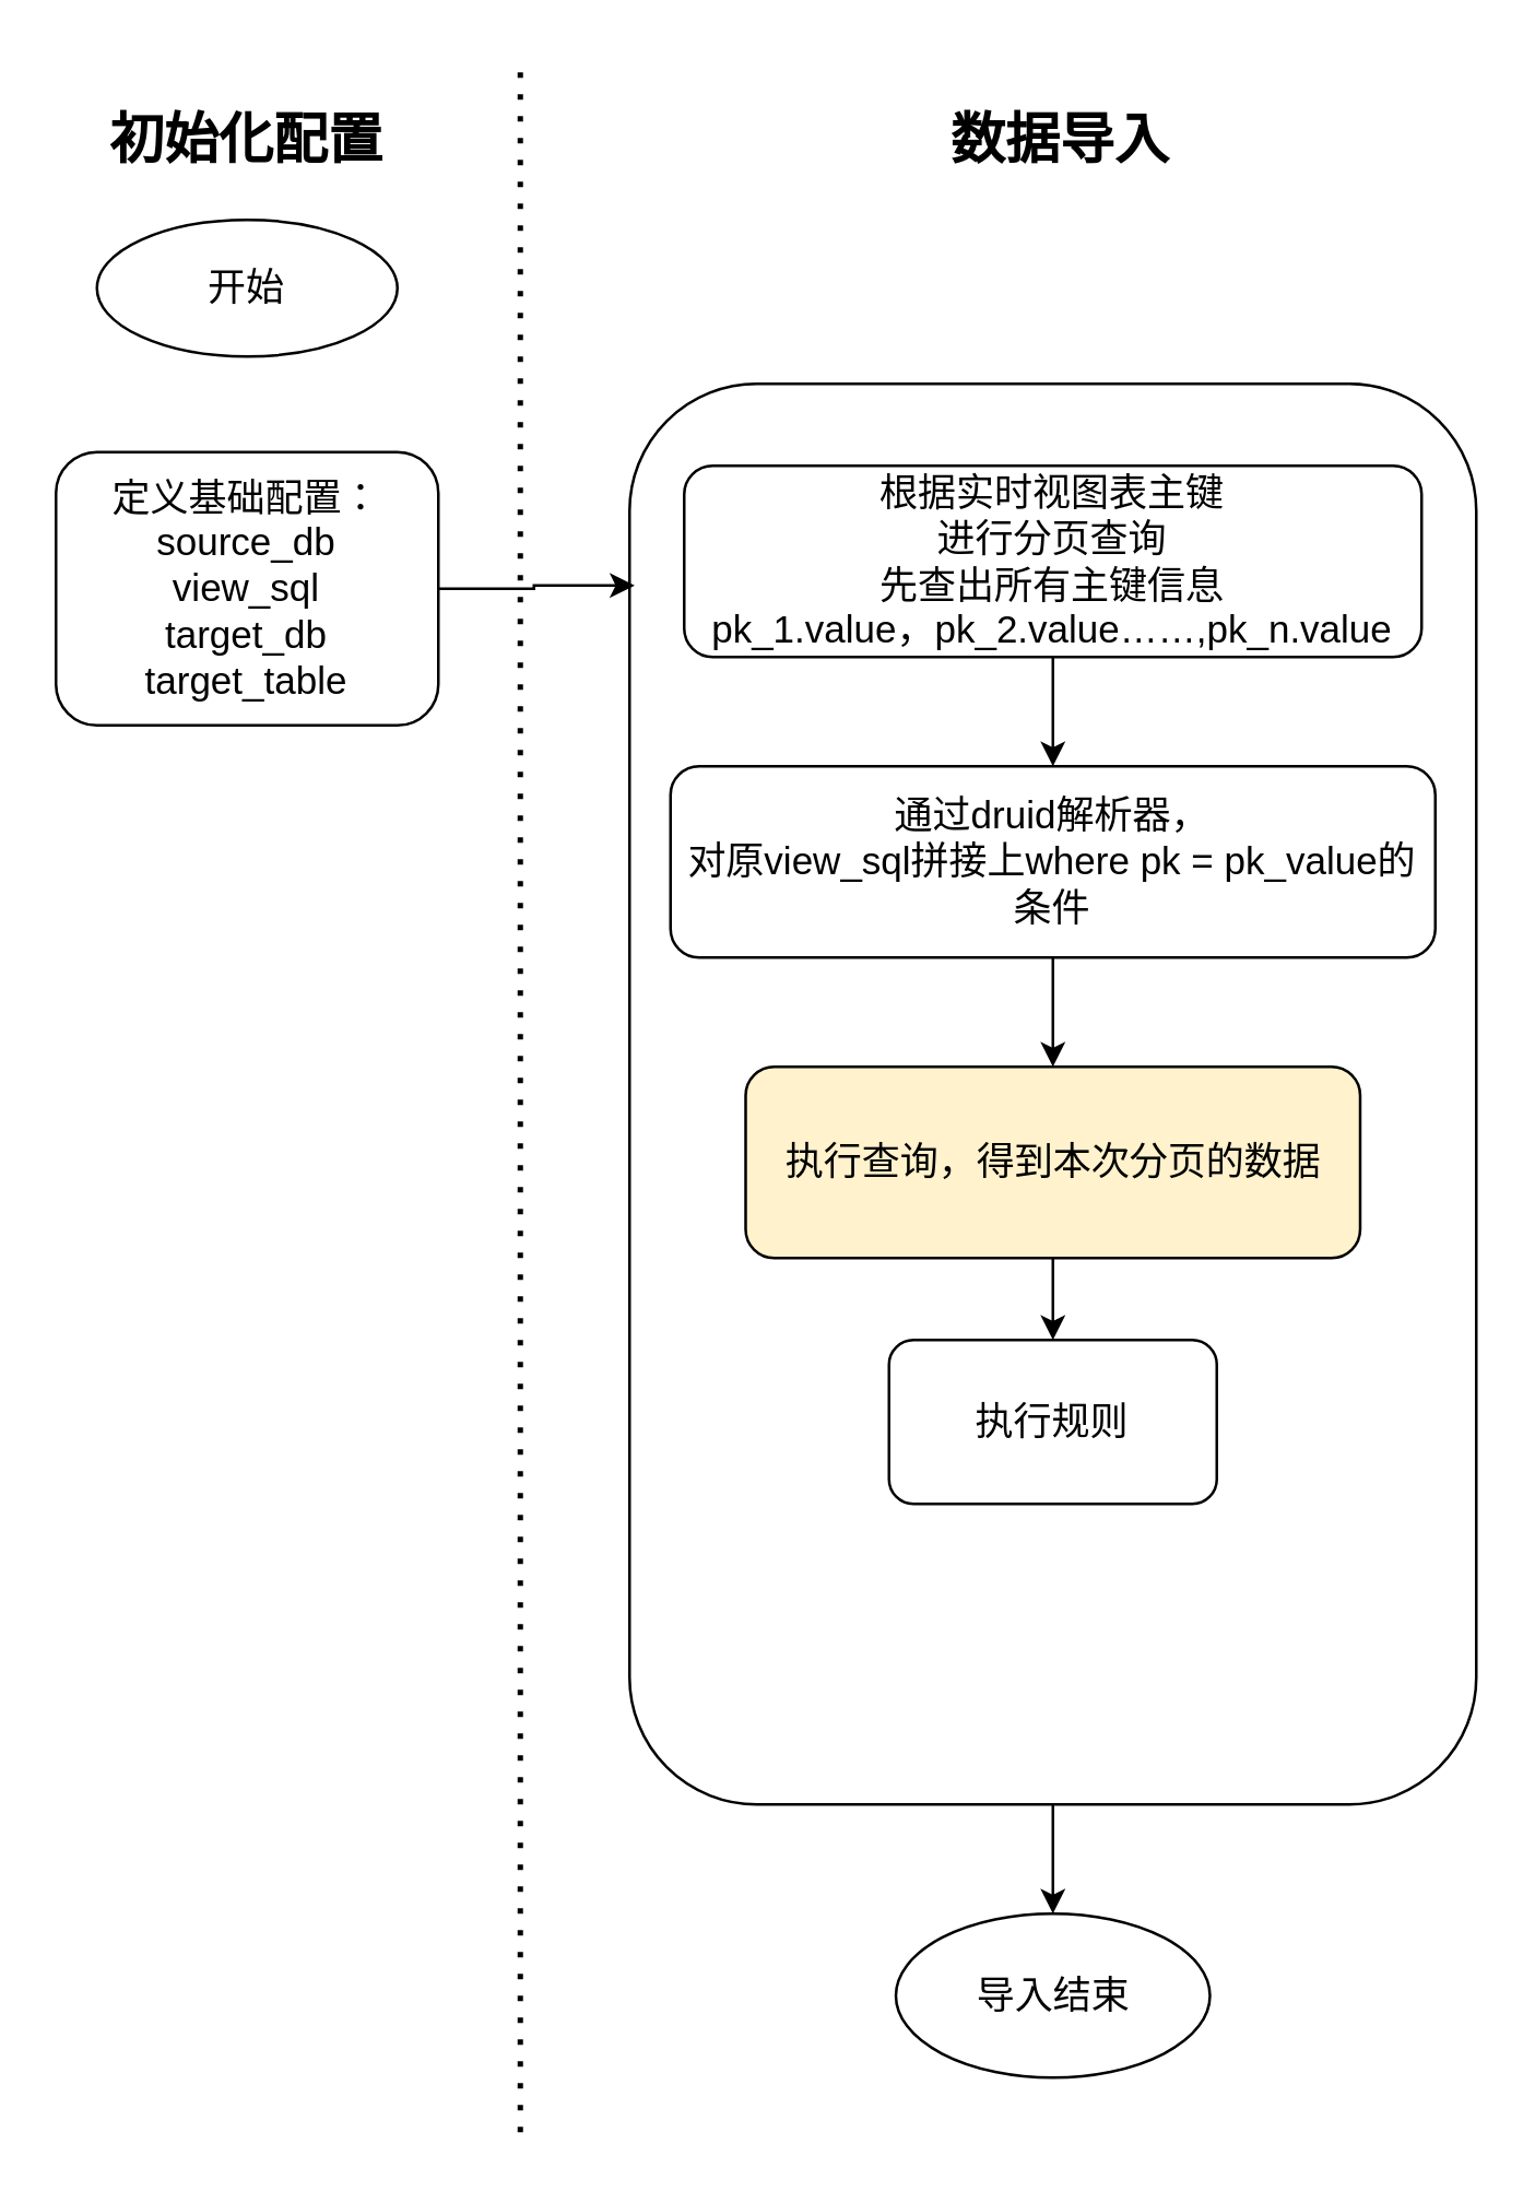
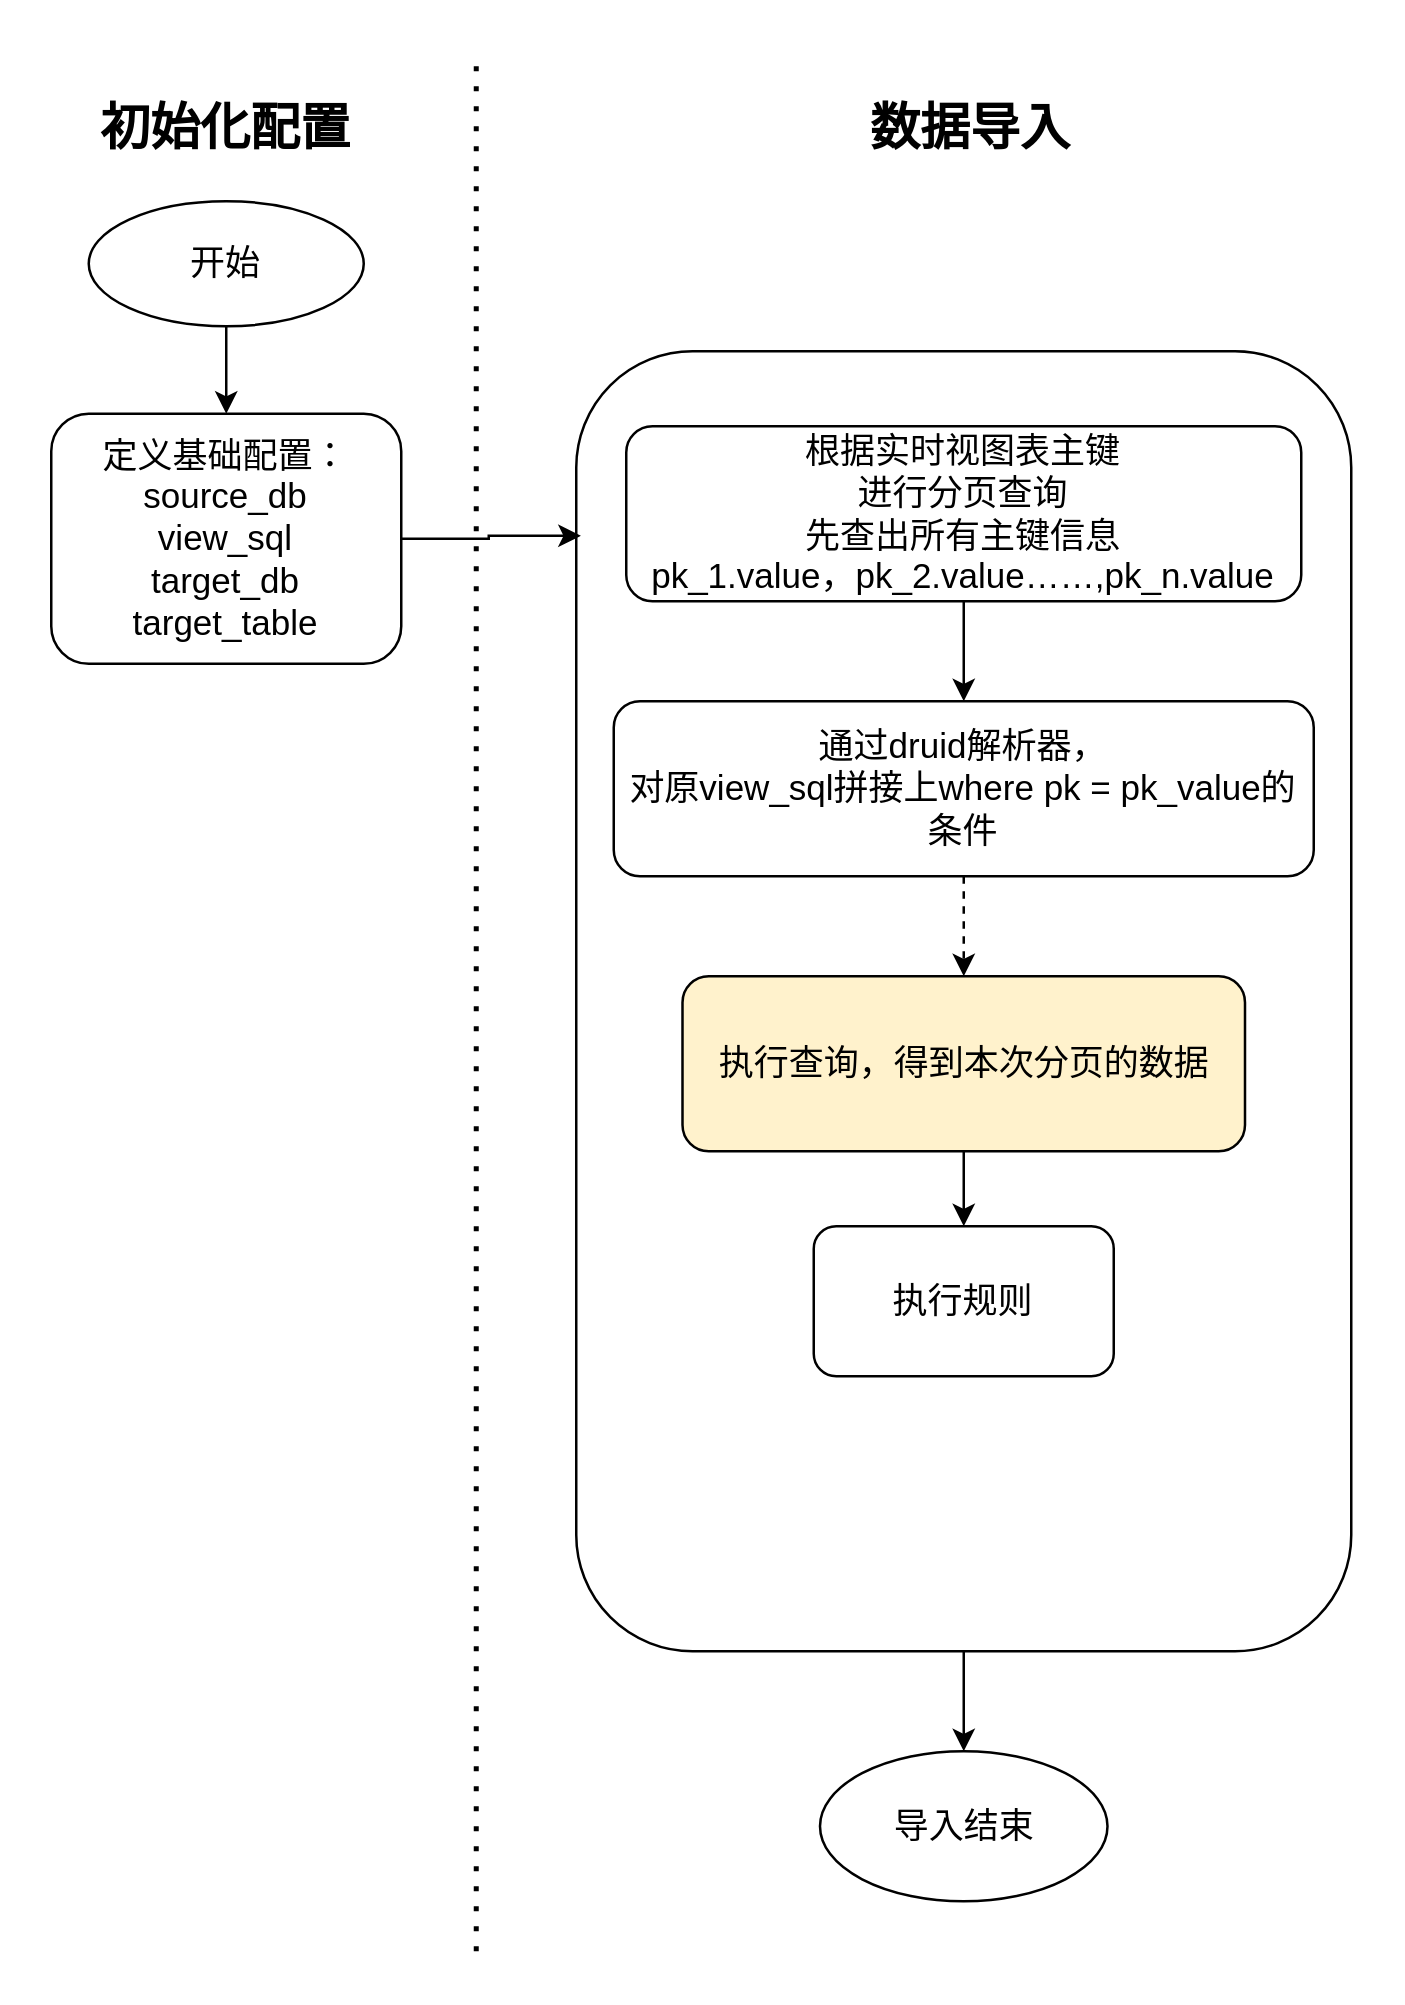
  <mxCell id="0" />
  <mxCell id="1" parent="0" />
  <mxCell id="2" style="edgeStyle=orthogonalEdgeStyle;rounded=0;orthogonalLoop=1;jettySize=auto;html=1;exitX=0.5;exitY=1;exitDx=0;exitDy=0;entryX=0.5;entryY=0;entryDx=0;entryDy=0;" edge="1" parent="1" source="3" target="18"><mxGeometry relative="1" as="geometry" /></mxCell>
  <mxCell id="3" value="" style="rounded=1;whiteSpace=wrap;html=1;" vertex="1" parent="1"><mxGeometry x="230" y="140" width="310" height="520" as="geometry" /></mxCell>
  <mxCell id="4" value="&lt;font style=&quot;font-size: 20px&quot;&gt;&lt;b&gt;初始化配置&lt;/b&gt;&lt;/font&gt;" style="text;html=1;strokeColor=none;fillColor=none;align=center;verticalAlign=middle;whiteSpace=wrap;rounded=0;" vertex="1" parent="1"><mxGeometry x="20" y="30" width="140" height="40" as="geometry" /></mxCell>
+ <mxCell id="5" style="edgeStyle=orthogonalEdgeStyle;rounded=0;orthogonalLoop=1;jettySize=auto;html=1;exitX=0.5;exitY=1;exitDx=0;exitDy=0;entryX=0.5;entryY=0;entryDx=0;entryDy=0;" edge="1" parent="1" source="6" target="8"><mxGeometry relative="1" as="geometry" /></mxCell>
  <mxCell id="6" value="&lt;font style=&quot;font-size: 14px&quot;&gt;开始&lt;/font&gt;" style="ellipse;whiteSpace=wrap;html=1;" vertex="1" parent="1"><mxGeometry x="35" y="80" width="110" height="50" as="geometry" /></mxCell>
  <mxCell id="7" style="edgeStyle=orthogonalEdgeStyle;rounded=0;orthogonalLoop=1;jettySize=auto;html=1;exitX=1;exitY=0.5;exitDx=0;exitDy=0;entryX=0.006;entryY=0.142;entryDx=0;entryDy=0;entryPerimeter=0;" edge="1" parent="1" source="8" target="3"><mxGeometry relative="1" as="geometry" /></mxCell>
  <mxCell id="8" value="&lt;span style=&quot;font-size: 14px&quot;&gt;定义基础配置：&lt;/span&gt;&lt;br style=&quot;font-size: 14px&quot;&gt;&lt;span style=&quot;font-size: 14px&quot;&gt;source_db&lt;/span&gt;&lt;br style=&quot;font-size: 14px&quot;&gt;&lt;span style=&quot;font-size: 14px&quot;&gt;view_sql&lt;/span&gt;&lt;br style=&quot;font-size: 14px&quot;&gt;&lt;span style=&quot;font-size: 14px&quot;&gt;target_db&lt;/span&gt;&lt;br style=&quot;font-size: 14px&quot;&gt;&lt;span style=&quot;font-size: 14px&quot;&gt;target_table&lt;/span&gt;" style="rounded=1;whiteSpace=wrap;html=1;" vertex="1" parent="1"><mxGeometry x="20" y="165" width="140" height="100" as="geometry" /></mxCell>
  <mxCell id="9" value="" style="endArrow=none;dashed=1;html=1;dashPattern=1 3;strokeWidth=2;" edge="1" parent="1"><mxGeometry width="50" height="50" relative="1" as="geometry"><mxPoint x="190" y="780" as="sourcePoint" /><mxPoint x="190" y="20" as="targetPoint" /></mxGeometry></mxCell>
  <mxCell id="10" value="" style="edgeStyle=orthogonalEdgeStyle;rounded=0;orthogonalLoop=1;jettySize=auto;html=1;" edge="1" parent="1" source="11" target="14"><mxGeometry relative="1" as="geometry" /></mxCell>
  <mxCell id="11" value="&lt;span style=&quot;font-size: 14px&quot;&gt;根据实时视图表主键&lt;br&gt;进行分页查询&lt;br&gt;先查出所有主键信息&lt;br&gt;pk_1.value，pk_2.value……,pk_n.value&lt;br&gt;&lt;/span&gt;" style="rounded=1;whiteSpace=wrap;html=1;" vertex="1" parent="1"><mxGeometry x="250" y="170" width="270" height="70" as="geometry" /></mxCell>
  <mxCell id="12" value="&lt;span style=&quot;font-size: 20px&quot;&gt;&lt;b&gt;数据导入&lt;/b&gt;&lt;/span&gt;" style="text;html=1;strokeColor=none;fillColor=none;align=center;verticalAlign=middle;whiteSpace=wrap;rounded=0;" vertex="1" parent="1"><mxGeometry x="317.5" y="30" width="140" height="40" as="geometry" /></mxCell>
- <mxCell id="13" value="" style="edgeStyle=orthogonalEdgeStyle;rounded=0;orthogonalLoop=1;jettySize=auto;html=1;" edge="1" parent="1" source="14" target="16"><mxGeometry relative="1" as="geometry" /></mxCell>
+ <mxCell id="13" value="" style="edgeStyle=orthogonalEdgeStyle;rounded=0;orthogonalLoop=1;jettySize=auto;html=1;dashed=1;" edge="1" parent="1" source="14" target="16"><mxGeometry relative="1" as="geometry" /></mxCell>
  <mxCell id="14" value="&lt;span style=&quot;font-size: 14px&quot;&gt;通过druid解析器，&lt;br&gt;对原view_sql拼接上where pk = pk_value的条件&lt;br&gt;&lt;/span&gt;" style="rounded=1;whiteSpace=wrap;html=1;" vertex="1" parent="1"><mxGeometry x="245" y="280" width="280" height="70" as="geometry" /></mxCell>
  <mxCell id="15" style="edgeStyle=orthogonalEdgeStyle;rounded=0;orthogonalLoop=1;jettySize=auto;html=1;exitX=0.5;exitY=1;exitDx=0;exitDy=0;entryX=0.5;entryY=0;entryDx=0;entryDy=0;" edge="1" parent="1" source="16" target="17"><mxGeometry relative="1" as="geometry" /></mxCell>
  <mxCell id="16" value="&lt;span style=&quot;font-size: 14px&quot;&gt;执行查询，得到本次分页的数据&lt;br&gt;&lt;/span&gt;" style="rounded=1;whiteSpace=wrap;html=1;fillColor=#fff2cc;" vertex="1" parent="1"><mxGeometry x="272.5" y="390" width="225" height="70" as="geometry" /></mxCell>
  <mxCell id="17" value="&lt;font style=&quot;font-size: 14px&quot;&gt;执行规则&lt;/font&gt;" style="rounded=1;whiteSpace=wrap;html=1;" vertex="1" parent="1"><mxGeometry x="325" y="490" width="120" height="60" as="geometry" /></mxCell>
  <mxCell id="18" value="&lt;font style=&quot;font-size: 14px&quot;&gt;导入结束&lt;/font&gt;" style="ellipse;whiteSpace=wrap;html=1;" vertex="1" parent="1"><mxGeometry x="327.5" y="700" width="115" height="60" as="geometry" /></mxCell>
